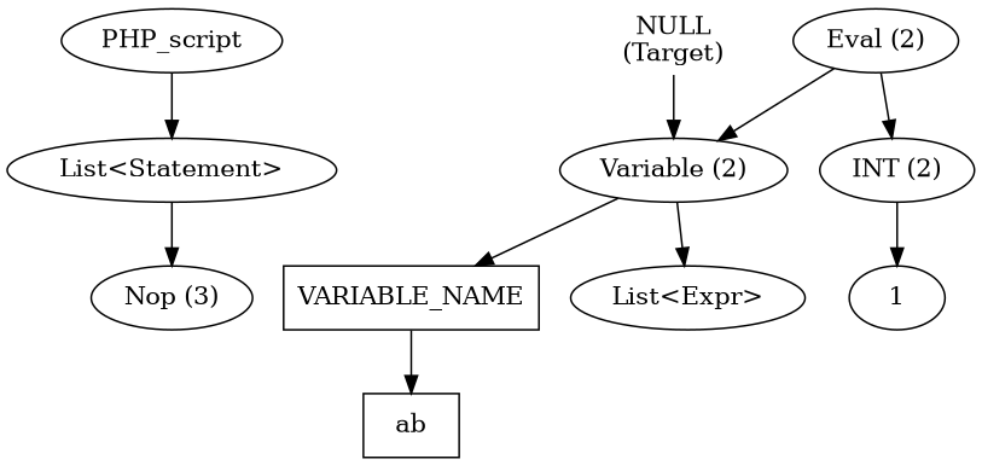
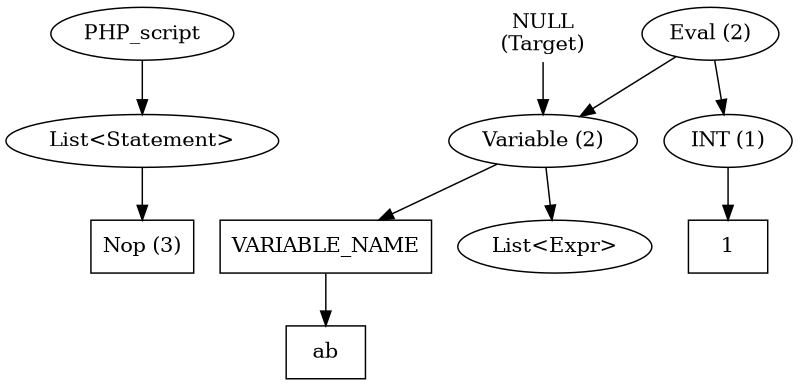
  digraph {
    ordering=out
    n1 [label=PHP_script]
    n2 [label="List<Statement>"]
-   n3 [label="Nop (3)"]
+   n3 [label="Nop (3)" shape=box]
    n4 [label="Eval (2)"]
    n5 [label="Variable (2)"]
-   n6 [label="INT (2)"]
+   n6 [label="INT (1)"]
    n7 [label=VARIABLE_NAME shape=box]
    n8 [label="List<Expr>"]
-   n9 [label=1 shape=ellipse]
+   n9 [label=1 shape=box]
    n10 [label="NULL\n(Target)" shape=plaintext]
    n11 [label=ab shape=box]
    n1 -> n2
    n2 -> n3
    n4 -> n5
    n4 -> n6
    n5 -> n7
    n5 -> n8
    n6 -> n9
    n7 -> n11
    n10 -> n5
  }
